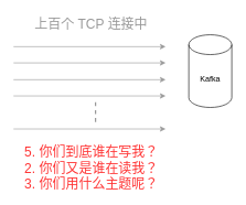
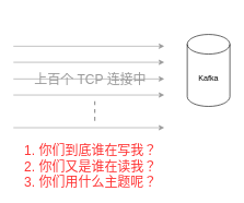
  <mxCell id="0" />
  <mxCell id="1" parent="0" />
  <mxCell id="2" value="Kafka" style="shape=cylinder3;whiteSpace=wrap;html=1;boundedLbl=1;backgroundOutline=1;size=15;" vertex="1" parent="1"><mxGeometry x="285" y="52" width="65" height="110" as="geometry" /></mxCell>
  <mxCell id="3" value="" style="endArrow=classic;html=1;rounded=0;fontColor=#999999;strokeColor=#999999;" edge="1" parent="1"><mxGeometry width="50" height="50" relative="1" as="geometry"><mxPoint x="20" y="70" as="sourcePoint" /><mxPoint x="250" y="70" as="targetPoint" /></mxGeometry></mxCell>
  <mxCell id="4" value="" style="endArrow=classic;html=1;rounded=0;fontColor=#999999;strokeColor=#999999;" edge="1" parent="1"><mxGeometry width="50" height="50" relative="1" as="geometry"><mxPoint x="20" y="94.58" as="sourcePoint" /><mxPoint x="250" y="94.58" as="targetPoint" /></mxGeometry></mxCell>
  <mxCell id="5" value="" style="endArrow=classic;html=1;rounded=0;fontColor=#999999;strokeColor=#999999;" edge="1" parent="1"><mxGeometry width="50" height="50" relative="1" as="geometry"><mxPoint x="20" y="120" as="sourcePoint" /><mxPoint x="250" y="120" as="targetPoint" /></mxGeometry></mxCell>
  <mxCell id="6" value="" style="endArrow=classic;html=1;rounded=0;fontColor=#999999;strokeColor=#999999;" edge="1" parent="1"><mxGeometry width="50" height="50" relative="1" as="geometry"><mxPoint x="20" y="144.58" as="sourcePoint" /><mxPoint x="250" y="144.58" as="targetPoint" /></mxGeometry></mxCell>
  <mxCell id="7" value="" style="endArrow=classic;html=1;rounded=0;fontColor=#999999;strokeColor=#999999;" edge="1" parent="1"><mxGeometry width="50" height="50" relative="1" as="geometry"><mxPoint x="20" y="194.58" as="sourcePoint" /><mxPoint x="250" y="194.58" as="targetPoint" /></mxGeometry></mxCell>
- <mxCell id="8" value="5. 你们到底谁在写我？&lt;br&gt;2. 你们又是谁在读我？&lt;br&gt;3. 你们用什么主题呢？" style="text;html=1;strokeColor=none;fillColor=none;align=center;verticalAlign=middle;whiteSpace=wrap;rounded=0;fontSize=20;fontColor=#FF3333;" vertex="1" parent="1"><mxGeometry x="23.5" y="218" width="228" height="70" as="geometry" /></mxCell>
+ <mxCell id="8" value="1. 你们到底谁在写我？&lt;br&gt;2. 你们又是谁在读我？&lt;br&gt;3. 你们用什么主题呢？" style="text;html=1;strokeColor=none;fillColor=none;align=center;verticalAlign=middle;whiteSpace=wrap;rounded=0;fontSize=20;fontColor=#FF3333;" vertex="1" parent="1"><mxGeometry x="23.5" y="218" width="228" height="70" as="geometry" /></mxCell>
  <mxCell id="9" value="" style="endArrow=none;dashed=1;html=1;strokeWidth=2;rounded=0;fontSize=20;fontColor=#999999;strokeColor=#999999;" edge="1" parent="1"><mxGeometry width="50" height="50" relative="1" as="geometry"><mxPoint x="144" y="184" as="sourcePoint" /><mxPoint x="144" y="151" as="targetPoint" /></mxGeometry></mxCell>
- <mxCell id="10" value="上百个 TCP 连接中" style="text;html=1;strokeColor=none;fillColor=none;align=center;verticalAlign=middle;whiteSpace=wrap;rounded=0;fontSize=20;fontColor=#999999;" vertex="1" parent="1"><mxGeometry x="34" y="20" width="207" height="30" as="geometry" /></mxCell>
+ <mxCell id="10" value="上百个 TCP 连接中" style="text;html=1;strokeColor=none;fillColor=none;align=center;verticalAlign=middle;whiteSpace=wrap;rounded=0;fontSize=20;fontColor=#999999;" vertex="1" parent="1"><mxGeometry x="34" y="105" width="207" height="30" as="geometry" /></mxCell>
